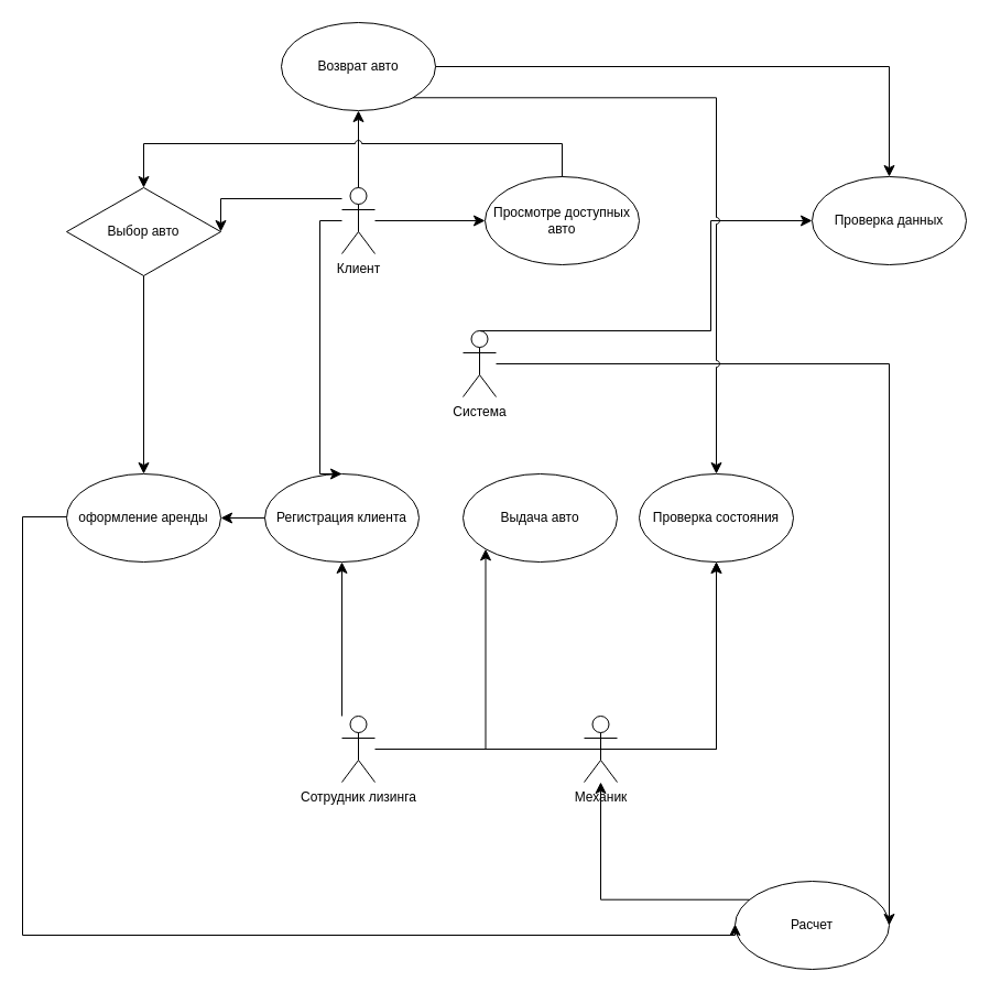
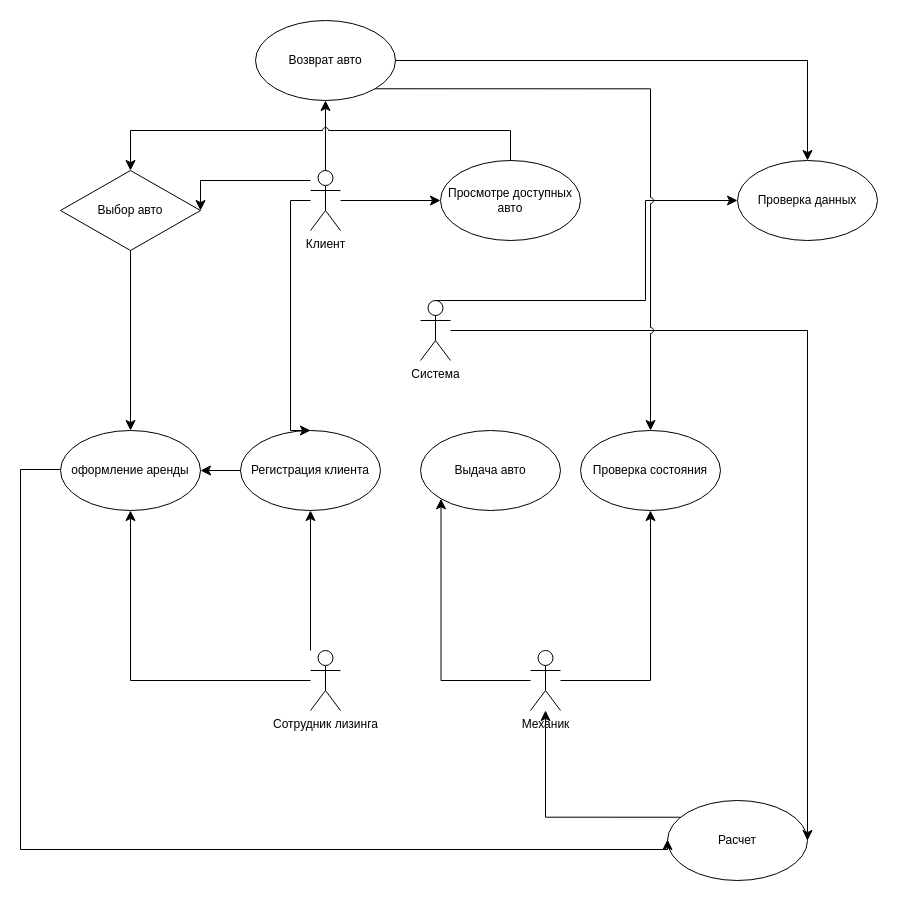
  <mxCell id="0" />
  <mxCell id="1" parent="0" />
  <mxCell id="2" value="Клиент" style="shape=umlActor;verticalLabelPosition=bottom;verticalAlign=top;html=1;outlineConnect=0;" vertex="1" parent="1"><mxGeometry x="310" y="170" width="30" height="60" as="geometry" /></mxCell>
  <mxCell id="3" value="Сотрудник лизинга" style="shape=umlActor;verticalLabelPosition=bottom;verticalAlign=top;html=1;outlineConnect=0;" vertex="1" parent="1"><mxGeometry x="310" y="650" width="30" height="60" as="geometry" /></mxCell>
  <mxCell id="4" value="Выбор авто" style="rhombus;whiteSpace=wrap;html=1;" vertex="1" parent="1"><mxGeometry x="60" y="170" width="140" height="80" as="geometry" /></mxCell>
  <mxCell id="5" value="Регистрация клиента" style="ellipse;whiteSpace=wrap;html=1;" vertex="1" parent="1"><mxGeometry x="240" y="430" width="140" height="80" as="geometry" /></mxCell>
  <mxCell id="6" value="Просмотре доступных авто" style="ellipse;whiteSpace=wrap;html=1;" vertex="1" parent="1"><mxGeometry x="440" y="160" width="140" height="80" as="geometry" /></mxCell>
  <mxCell id="7" value="Возврат авто" style="ellipse;whiteSpace=wrap;html=1;" vertex="1" parent="1"><mxGeometry x="255" y="20" width="140" height="80" as="geometry" /></mxCell>
  <mxCell id="8" value="оформление аренды" style="ellipse;whiteSpace=wrap;html=1;" vertex="1" parent="1"><mxGeometry x="60" y="430" width="140" height="80" as="geometry" /></mxCell>
  <mxCell id="9" value="Выдача авто" style="ellipse;whiteSpace=wrap;html=1;" vertex="1" parent="1"><mxGeometry x="420" y="430" width="140" height="80" as="geometry" /></mxCell>
  <mxCell id="10" value="Проверка состояния" style="ellipse;whiteSpace=wrap;html=1;" vertex="1" parent="1"><mxGeometry x="580" y="430" width="140" height="80" as="geometry" /></mxCell>
  <mxCell id="11" value="Расчет" style="ellipse;whiteSpace=wrap;html=1;" vertex="1" parent="1"><mxGeometry x="667" y="800" width="140" height="80" as="geometry" /></mxCell>
  <mxCell id="12" value="Проверка данных" style="ellipse;whiteSpace=wrap;html=1;" vertex="1" parent="1"><mxGeometry x="737" y="160" width="140" height="80" as="geometry" /></mxCell>
  <mxCell id="13" value="Система" style="shape=umlActor;verticalLabelPosition=bottom;verticalAlign=top;html=1;outlineConnect=0;" vertex="1" parent="1"><mxGeometry x="420" y="300" width="30" height="60" as="geometry" /></mxCell>
  <mxCell id="14" value="" style="edgeStyle=segmentEdgeStyle;endArrow=classic;html=1;curved=0;rounded=0;endSize=8;startSize=8;entryX=0.5;entryY=1;entryDx=0;entryDy=0;" edge="1" parent="1" source="3" target="5"><mxGeometry width="50" height="50" relative="1" as="geometry"><mxPoint x="370" y="560" as="sourcePoint" /><mxPoint x="420" y="510" as="targetPoint" /></mxGeometry></mxCell>
- <mxCell id="15" value="" style="edgeStyle=segmentEdgeStyle;endArrow=classic;html=1;curved=0;rounded=0;endSize=8;startSize=8;" edge="1" parent="1" source="3" target="10"><mxGeometry width="50" height="50" relative="1" as="geometry"><mxPoint x="140" y="660" as="sourcePoint" /><mxPoint x="190" y="610" as="targetPoint" /></mxGeometry></mxCell>
+ <mxCell id="15" value="" style="edgeStyle=segmentEdgeStyle;endArrow=classic;html=1;curved=0;rounded=0;endSize=8;startSize=8;entryX=0.5;entryY=1;entryDx=0;entryDy=0;" edge="1" parent="1" source="3" target="8"><mxGeometry width="50" height="50" relative="1" as="geometry"><mxPoint x="140" y="660" as="sourcePoint" /><mxPoint x="190" y="610" as="targetPoint" /></mxGeometry></mxCell>
  <mxCell id="16" value="" style="edgeStyle=segmentEdgeStyle;endArrow=classic;html=1;curved=0;rounded=0;endSize=8;startSize=8;entryX=0;entryY=1;entryDx=0;entryDy=0;" edge="1" parent="1" source="28" target="9"><mxGeometry width="50" height="50" relative="1" as="geometry"><mxPoint x="510" y="660" as="sourcePoint" /><mxPoint x="560" y="610" as="targetPoint" /></mxGeometry></mxCell>
  <mxCell id="17" value="" style="edgeStyle=segmentEdgeStyle;endArrow=classic;html=1;curved=0;rounded=0;endSize=8;startSize=8;entryX=0.5;entryY=1;entryDx=0;entryDy=0;" edge="1" parent="1" source="28" target="10"><mxGeometry width="50" height="50" relative="1" as="geometry"><mxPoint x="540" y="710" as="sourcePoint" /><mxPoint x="590" y="660" as="targetPoint" /></mxGeometry></mxCell>
  <mxCell id="18" value="" style="edgeStyle=segmentEdgeStyle;endArrow=classic;html=1;curved=0;rounded=0;endSize=8;startSize=8;entryX=0.5;entryY=0;entryDx=0;entryDy=0;" edge="1" parent="1" source="2" target="5"><mxGeometry width="50" height="50" relative="1" as="geometry"><mxPoint x="370" y="300" as="sourcePoint" /><mxPoint x="420" y="250" as="targetPoint" /><Array as="points"><mxPoint x="290" y="200" /><mxPoint x="290" y="430" /></Array></mxGeometry></mxCell>
  <mxCell id="19" value="" style="edgeStyle=segmentEdgeStyle;endArrow=classic;html=1;curved=0;rounded=0;endSize=8;startSize=8;entryX=0;entryY=0.5;entryDx=0;entryDy=0;" edge="1" parent="1" source="2" target="6"><mxGeometry width="50" height="50" relative="1" as="geometry"><mxPoint x="360" y="210" as="sourcePoint" /><mxPoint x="410" y="160" as="targetPoint" /></mxGeometry></mxCell>
  <mxCell id="20" value="" style="edgeStyle=segmentEdgeStyle;endArrow=classic;html=1;curved=0;rounded=0;endSize=8;startSize=8;entryX=1;entryY=0.5;entryDx=0;entryDy=0;" edge="1" parent="1" source="2" target="4"><mxGeometry width="50" height="50" relative="1" as="geometry"><mxPoint x="205" y="180" as="sourcePoint" /><mxPoint x="255" y="130" as="targetPoint" /><Array as="points"><mxPoint x="200" y="180" /></Array></mxGeometry></mxCell>
  <mxCell id="21" value="" style="edgeStyle=segmentEdgeStyle;endArrow=classic;html=1;curved=0;rounded=0;endSize=8;startSize=8;entryX=0.5;entryY=1;entryDx=0;entryDy=0;" edge="1" parent="1" source="2" target="7"><mxGeometry width="50" height="50" relative="1" as="geometry"><mxPoint x="360" y="140" as="sourcePoint" /><mxPoint x="410" y="90" as="targetPoint" /></mxGeometry></mxCell>
  <mxCell id="22" value="" style="edgeStyle=segmentEdgeStyle;endArrow=classic;html=1;curved=0;rounded=0;endSize=8;startSize=8;entryX=0;entryY=0.5;entryDx=0;entryDy=0;exitX=0.5;exitY=0;exitDx=0;exitDy=0;exitPerimeter=0;" edge="1" parent="1" source="13" target="12"><mxGeometry width="50" height="50" relative="1" as="geometry"><mxPoint x="700" y="350" as="sourcePoint" /><mxPoint x="750" y="300" as="targetPoint" /><Array as="points"><mxPoint x="645" y="200" /></Array></mxGeometry></mxCell>
  <mxCell id="23" value="" style="edgeStyle=segmentEdgeStyle;endArrow=classic;html=1;curved=0;rounded=0;endSize=8;startSize=8;entryX=1;entryY=0.5;entryDx=0;entryDy=0;" edge="1" parent="1" source="13" target="11"><mxGeometry width="50" height="50" relative="1" as="geometry"><mxPoint x="320" y="340" as="sourcePoint" /><mxPoint x="370" y="290" as="targetPoint" /></mxGeometry></mxCell>
  <mxCell id="24" value="" style="edgeStyle=segmentEdgeStyle;endArrow=classic;html=1;curved=0;rounded=0;endSize=8;startSize=8;exitX=0;exitY=0.5;exitDx=0;exitDy=0;entryX=0;entryY=0.5;entryDx=0;entryDy=0;" edge="1" parent="1"><mxGeometry width="50" height="50" relative="1" as="geometry"><mxPoint x="60" y="469" as="sourcePoint" /><mxPoint x="667" y="839" as="targetPoint" /><Array as="points"><mxPoint x="20" y="469" /><mxPoint x="20" y="849" /><mxPoint x="667" y="849" /></Array></mxGeometry></mxCell>
  <mxCell id="25" value="" style="edgeStyle=segmentEdgeStyle;endArrow=classic;html=1;curved=0;rounded=0;endSize=8;startSize=8;exitX=1;exitY=0.5;exitDx=0;exitDy=0;entryX=0.5;entryY=0;entryDx=0;entryDy=0;" edge="1" parent="1" source="7" target="12"><mxGeometry width="50" height="50" relative="1" as="geometry"><mxPoint x="509.94" y="85" as="sourcePoint" /><mxPoint x="559.94" y="35" as="targetPoint" /></mxGeometry></mxCell>
  <mxCell id="26" value="" style="edgeStyle=segmentEdgeStyle;endArrow=classic;html=1;curved=0;rounded=0;endSize=8;startSize=8;exitX=0;exitY=0.5;exitDx=0;exitDy=0;entryX=1;entryY=0.5;entryDx=0;entryDy=0;" edge="1" parent="1" source="5" target="8"><mxGeometry width="50" height="50" relative="1" as="geometry"><mxPoint x="170" y="380" as="sourcePoint" /><mxPoint x="220" y="330" as="targetPoint" /></mxGeometry></mxCell>
  <mxCell id="27" value="" style="edgeStyle=segmentEdgeStyle;endArrow=classic;html=1;curved=0;rounded=0;endSize=8;startSize=8;exitX=1;exitY=1;exitDx=0;exitDy=0;entryX=0.5;entryY=0;entryDx=0;entryDy=0;jumpStyle=arc;" edge="1" parent="1" source="7" target="10"><mxGeometry width="50" height="50" relative="1" as="geometry"><mxPoint x="580" y="130" as="sourcePoint" /><mxPoint x="630" y="80" as="targetPoint" /></mxGeometry></mxCell>
  <mxCell id="28" value="Механик" style="shape=umlActor;verticalLabelPosition=bottom;verticalAlign=top;html=1;outlineConnect=0;" vertex="1" parent="1"><mxGeometry x="530" y="650" width="30" height="60" as="geometry" /></mxCell>
  <mxCell id="29" value="" style="edgeStyle=segmentEdgeStyle;endArrow=classic;html=1;curved=0;rounded=0;endSize=8;startSize=8;exitX=0.093;exitY=0.209;exitDx=0;exitDy=0;exitPerimeter=0;" edge="1" parent="1" source="11" target="28"><mxGeometry width="50" height="50" relative="1" as="geometry"><mxPoint x="430" y="790" as="sourcePoint" /><mxPoint x="480" y="740" as="targetPoint" /></mxGeometry></mxCell>
  <mxCell id="30" value="" style="edgeStyle=segmentEdgeStyle;endArrow=classic;html=1;curved=0;rounded=0;endSize=8;startSize=8;exitX=0.5;exitY=0;exitDx=0;exitDy=0;entryX=0.5;entryY=0;entryDx=0;entryDy=0;jumpStyle=arc;" edge="1" parent="1" source="6" target="4"><mxGeometry width="50" height="50" relative="1" as="geometry"><mxPoint x="500" y="140" as="sourcePoint" /><mxPoint x="550" y="90" as="targetPoint" /><Array as="points"><mxPoint x="510" y="130" /><mxPoint x="130" y="130" /></Array></mxGeometry></mxCell>
  <mxCell id="31" value="" style="edgeStyle=segmentEdgeStyle;endArrow=classic;html=1;curved=0;rounded=0;endSize=8;startSize=8;exitX=0.5;exitY=1;exitDx=0;exitDy=0;entryX=0.5;entryY=0;entryDx=0;entryDy=0;" edge="1" parent="1" source="4" target="8"><mxGeometry width="50" height="50" relative="1" as="geometry"><mxPoint x="250" y="450" as="sourcePoint" /><mxPoint x="300" y="400" as="targetPoint" /></mxGeometry></mxCell>
